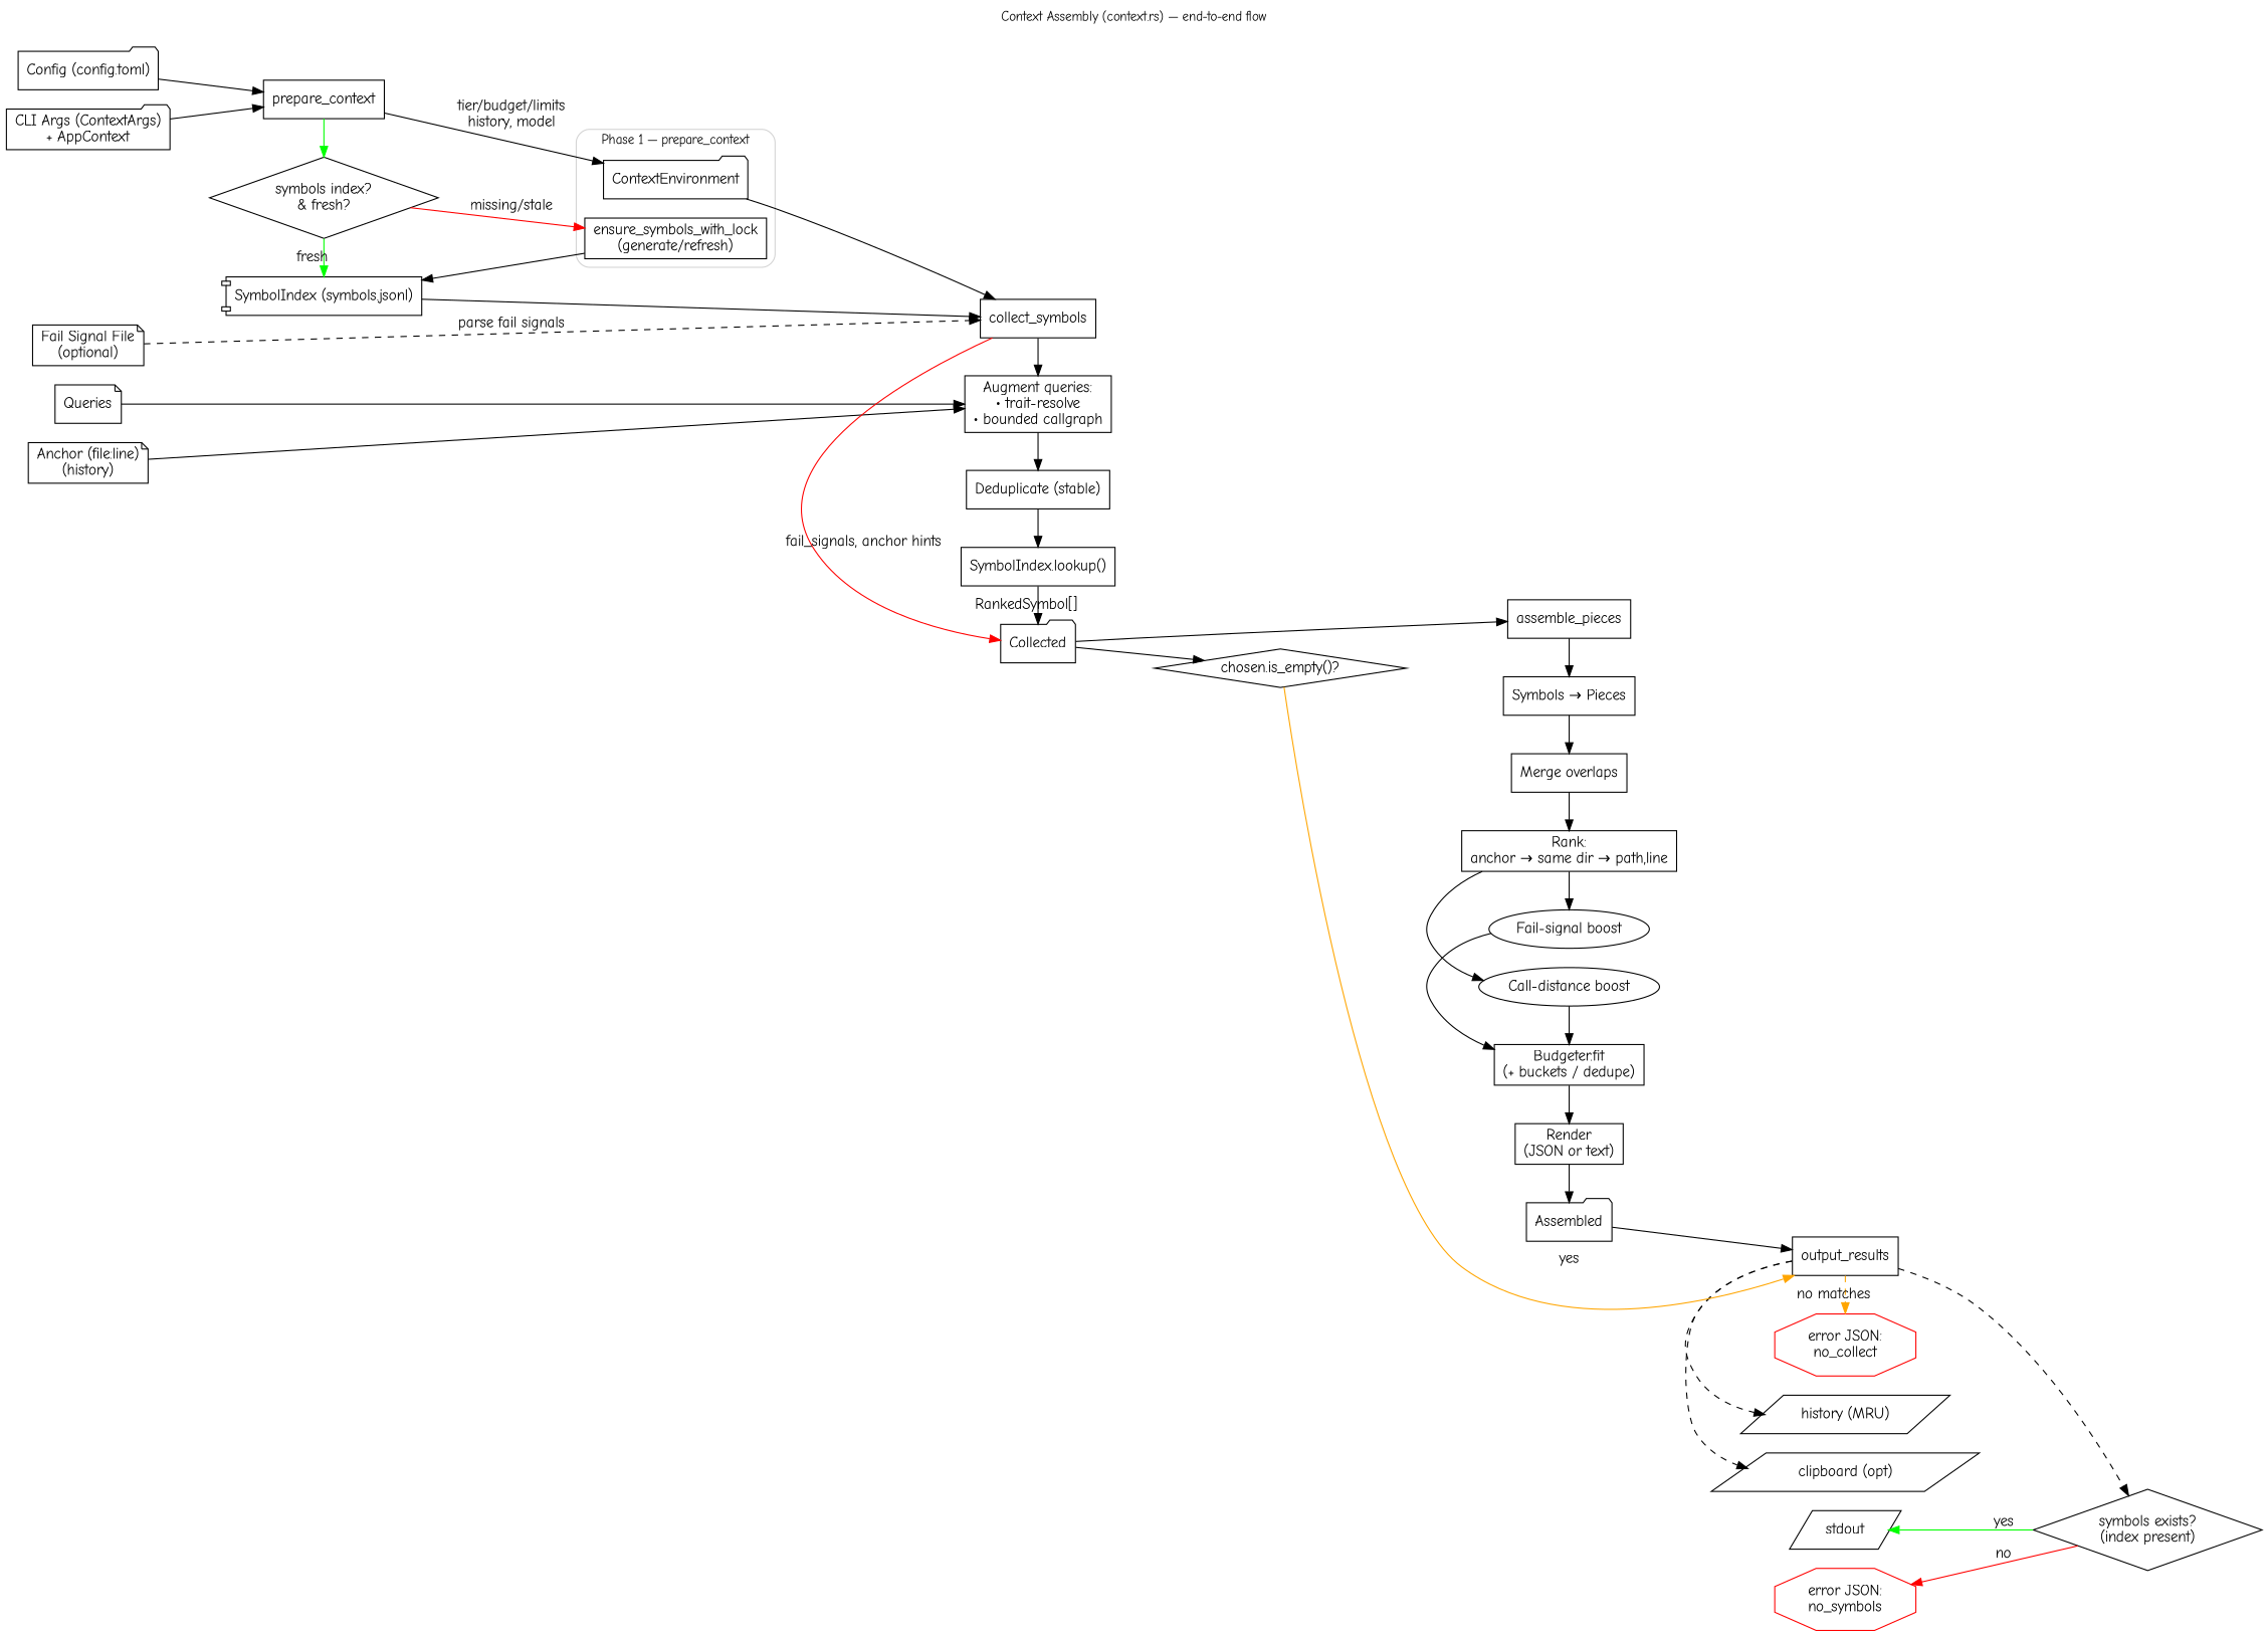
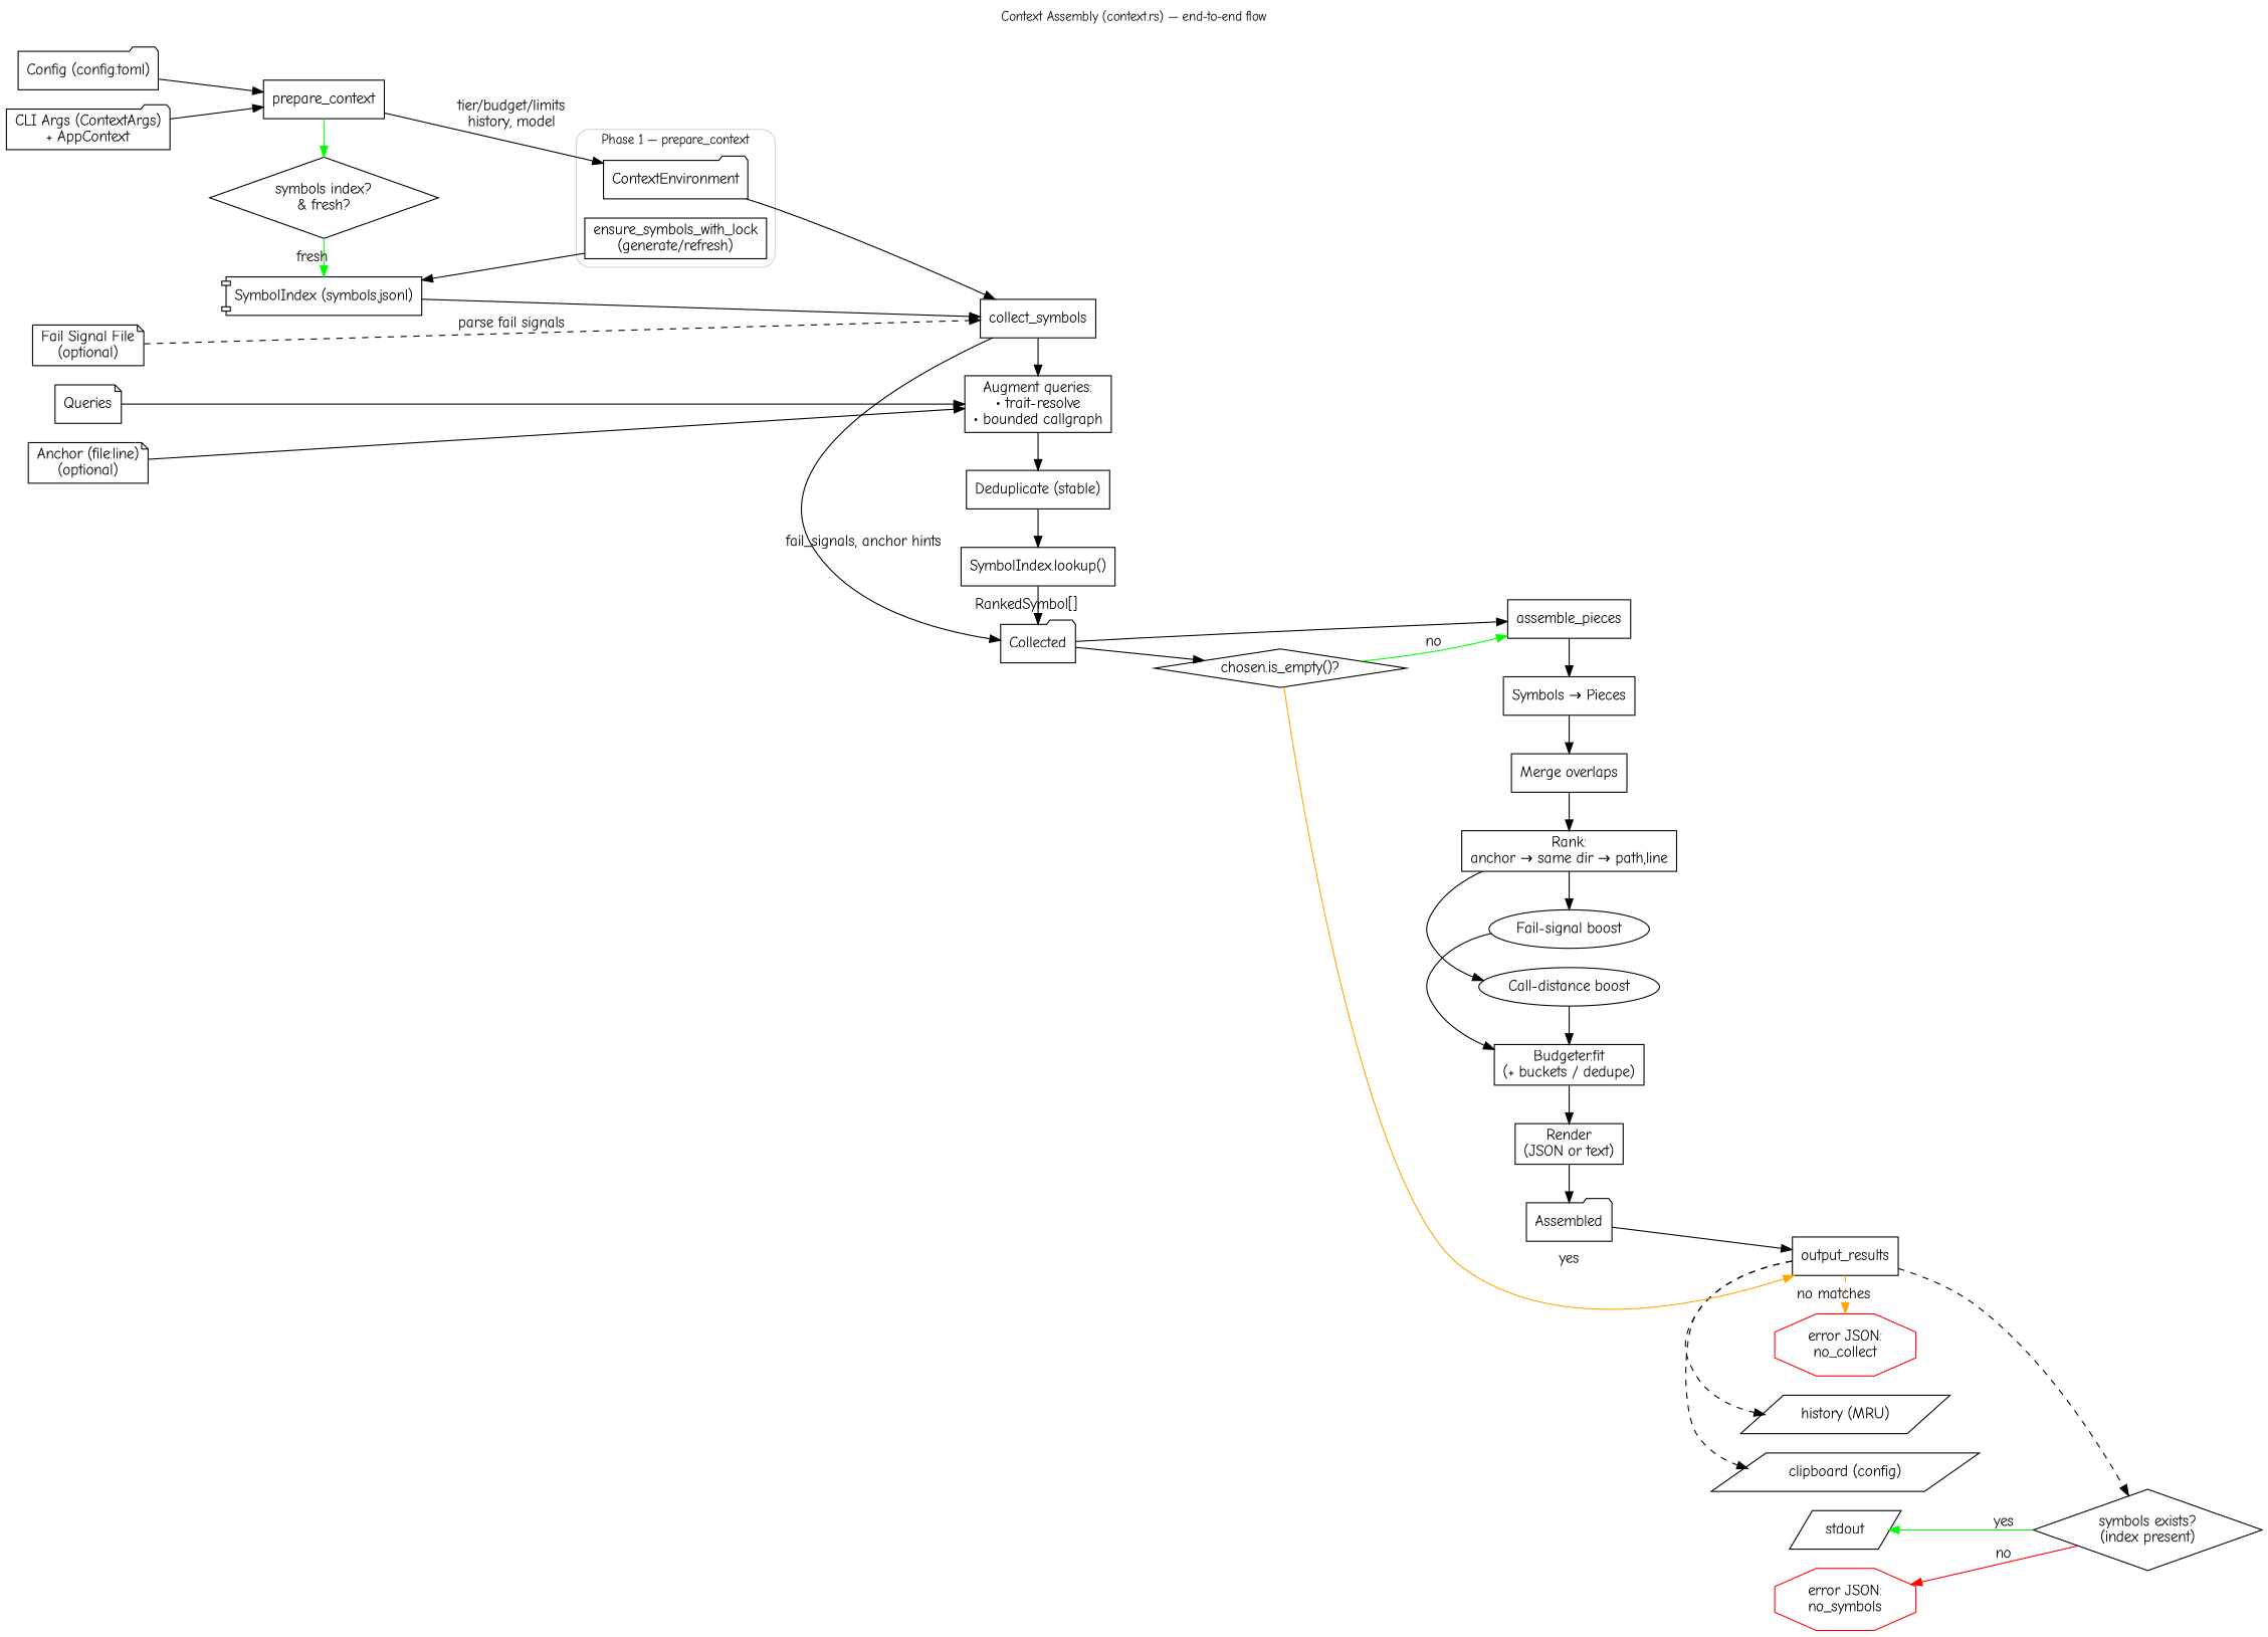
  digraph {
    fontname="Comic Neue"
    fontsize=12
    label="Context Assembly (context.rs) — end-to-end flow"
    labelloc=t
    rankdir=LR
    node [fontname="Comic Neue" shape=box]
    edge [fontname="Comic Neue"]
    n1 [label="CLI Args (ContextArgs)\n+ AppContext" shape=folder]
    n2 [label="Config (config.toml)" shape=folder]
-   n3 [label="Anchor (file:line)\n(history)" shape=note]
+   n3 [label="Anchor (file:line)\n(optional)" shape=note]
    n4 [label=Queries shape=note]
    n5 [label="Fail Signal File\n(optional)" shape=note]
    n6 [label=prepare_context]
    n7 [label="symbols index?\n& fresh?" shape=diamond]
    n8 [label="SymbolIndex (symbols.jsonl)" shape=component]
    n9 [label=collect_symbols]
    n10 [label="Augment queries:\n• trait-resolve\n• bounded callgraph"]
    n11 [label="SymbolIndex.lookup()"]
    n12 [label="Deduplicate (stable)"]
    n13 [label=Collected shape=folder]
    n14 [label=assemble_pieces]
    n15 [label="Symbols → Pieces"]
    n16 [label="Merge overlaps"]
    n17 [label="Rank:\nanchor → same dir → path,line"]
    n18 [label="Call-distance boost" shape=ellipse]
    n19 [label="Fail-signal boost" shape=ellipse]
    n20 [label="Budgeter.fit\n(+ buckets / dedupe)"]
    n21 [label="Render\n(JSON or text)"]
    n22 [label=Assembled shape=folder]
    n23 [label=output_results]
    n24 [label=stdout shape=parallelogram]
-   n25 [label="clipboard (opt)" shape=parallelogram]
+   n25 [label="clipboard (config)" shape=parallelogram]
    n26 [label="history (MRU)" shape=parallelogram]
    n27 [color=red label="error JSON:\nno_symbols" shape=octagon]
    n28 [color=red label="error JSON:\nno_collect" shape=octagon]
    n29 [label="ensure_symbols_with_lock\n(generate/refresh)"]
    n30 [label=ContextEnvironment shape=folder]
    n31 [label="chosen.is_empty()?" shape=diamond]
    n32 [label="symbols exists?\n(index present)" shape=diamond]
    subgraph sub_1 {
      rank=same
      n1
      n2
      n3
      n4
      n5
    }
    subgraph cluster_2 {
      color=lightgrey
      label="Phase 4 — output_results"
      style=rounded
    }
    subgraph sub_3 {
      rank=same
      n6
      n7
      n8
    }
    subgraph cluster_4 {
      color=lightgrey
      label="Phase 3 — assemble_pieces"
      style=rounded
    }
    subgraph sub_5 {
      rank=same
      n9
      n10
      n11
      n12
      n13
    }
    subgraph cluster_6 {
      color=lightgrey
      label="Phase 2 — collect_symbols"
      style=rounded
    }
    subgraph sub_7 {
      rank=same
      n14
      n15
      n16
      n17
      n18
      n19
      n20
      n21
      n22
    }
    subgraph sub_8 {
      rank=same
      n23
      n24
      n25
      n26
      n27
      n28
    }
    subgraph cluster_9 {
      color=lightgrey
      label=Inputs
      style=rounded
    }
    subgraph cluster_10 {
      color=lightgrey
      label="Phase 1 — prepare_context"
      style=rounded
      n29
      n30
    }
    n1 -> n6
    n2 -> n6
    n3 -> n10
    n4 -> n10
    n5 -> n9 [label="parse fail signals" style=dashed]
    n6 -> n7 [color=green]
    n6 -> n30 [label="tier/budget/limits\nhistory, model"]
    n7 -> n8 [color=green label=fresh]
-   n7 -> n29 [color=red label="missing/stale"]
    n8 -> n9
    n9 -> n10
-   n9 -> n13 [label="fail_signals, anchor hints" color=red]
+   n9 -> n13 [label="fail_signals, anchor hints"]
    n10 -> n12
    n11 -> n13 [label="RankedSymbol[]"]
    n12 -> n11
    n13 -> n14
    n13 -> n31
    n14 -> n15
    n15 -> n16
    n16 -> n17
    n17 -> n18
    n17 -> n19
    n18 -> n20
    n19 -> n20
    n20 -> n21
    n21 -> n22
    n22 -> n23
    n23 -> n25 [style=dashed]
    n23 -> n26 [style=dashed]
    n23 -> n28 [color=orange label="no matches" style=dashed]
    n23 -> n32 [style=dashed]
    n29 -> n8
    n30 -> n9
+   n31 -> n14 [color=green label=no]
    n31 -> n23 [color=orange label=yes]
    n32 -> n24 [color=green label=yes]
    n32 -> n27 [color=red label=no]
  }
